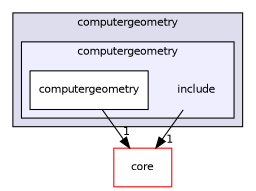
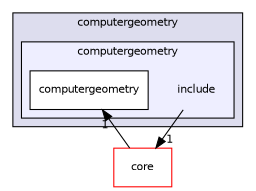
  digraph {
    compound=true
    node [fontname=Helvetica fontsize=10 shape=box fillcolor=white style=filled]
    edge [headlabel=1 labeldistance=1.5 labelfontname=Helvetica labelfontsize=10]
    n1 [label=include shape=plaintext fillcolor="" style=""]
    n2 [label=computergeometry]
    n3 [color=red label=core]
    subgraph cluster_1 {
      bgcolor="#ddddee"
      fontname=Helvetica
      fontsize=10
      label=computergeometry
      pencolor=black
      subgraph cluster_2 {
        bgcolor="#eeeeff"
        fontname=Helvetica
        fontsize=10
        label=computergeometry
        pencolor=black
        n1
        n2
      }
    }
    n1 -> n3
-   n2 -> n3
+   n3 -> n2
  }
